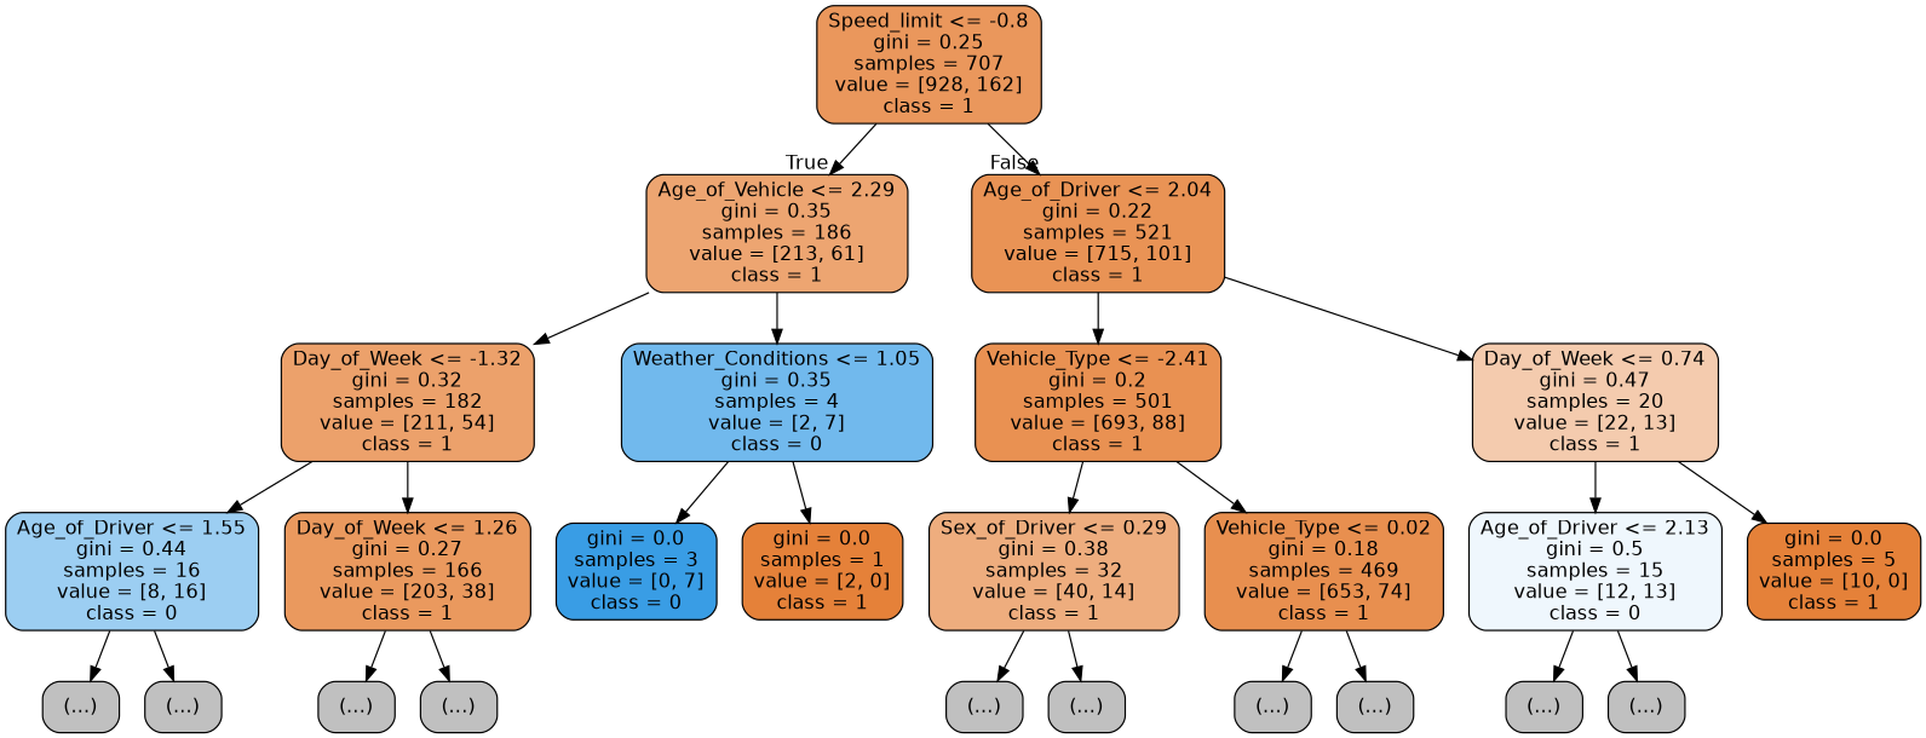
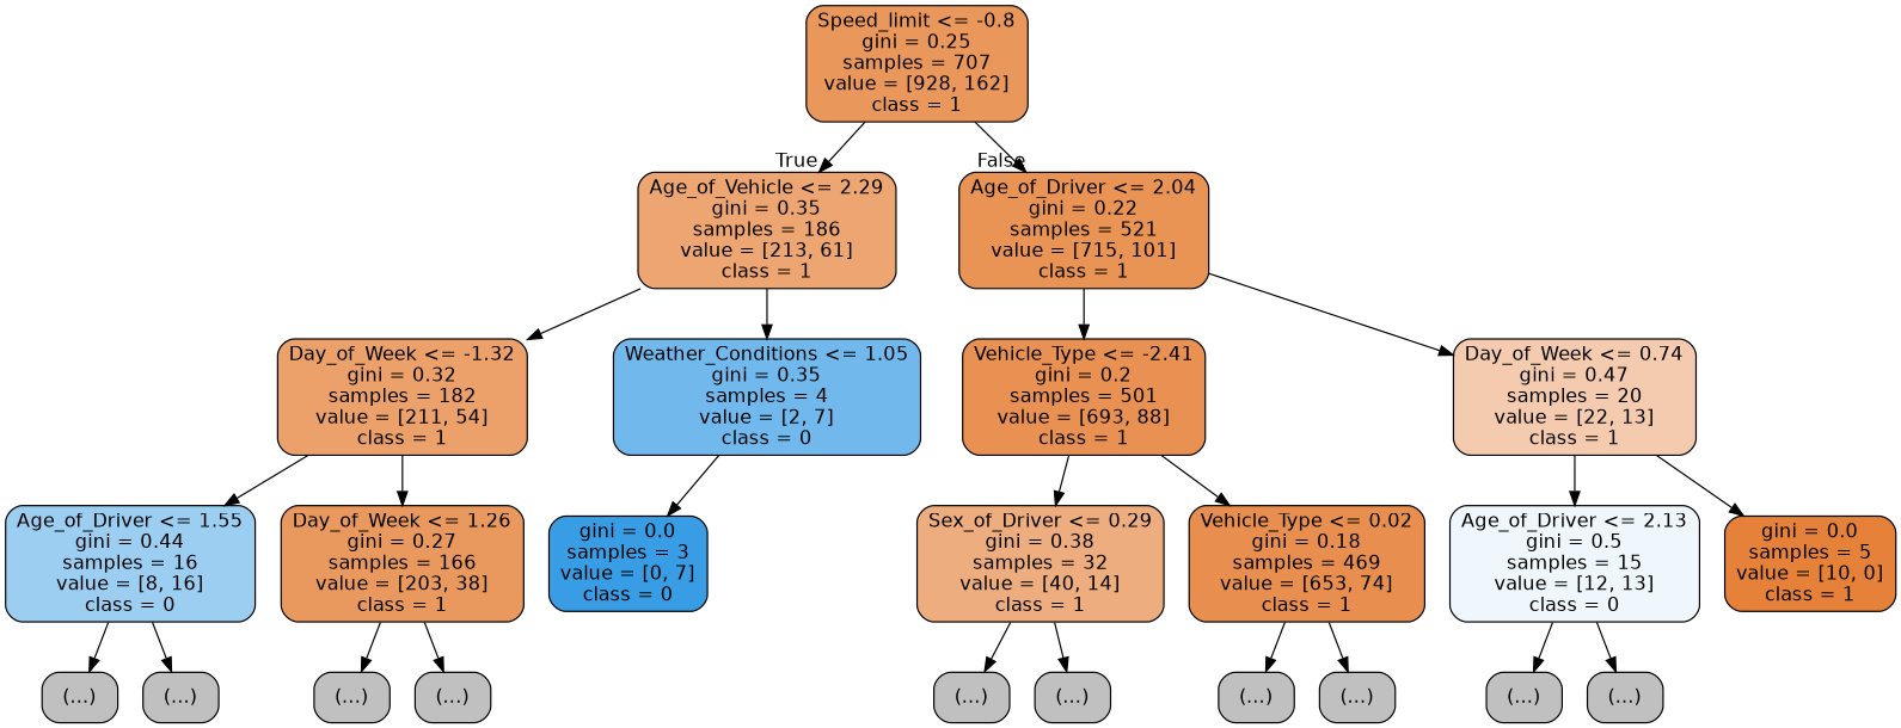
  digraph {
    node [color=black fillcolor="#C0C0C0" fontname=helvetica shape=box style="filled, rounded"]
    edge [fontname=helvetica]
    n1 [fillcolor="#e58139d2" label="Speed_limit <= -0.8\ngini = 0.25\nsamples = 707\nvalue = [928, 162]\nclass = 1"]
    n2 [fillcolor="#e58139b6" label="Age_of_Vehicle <= 2.29\ngini = 0.35\nsamples = 186\nvalue = [213, 61]\nclass = 1"]
    n3 [fillcolor="#e58139db" label="Age_of_Driver <= 2.04\ngini = 0.22\nsamples = 521\nvalue = [715, 101]\nclass = 1"]
    n4 [fillcolor="#e58139be" label="Day_of_Week <= -1.32\ngini = 0.32\nsamples = 182\nvalue = [211, 54]\nclass = 1"]
    n5 [fillcolor="#399de5b6" label="Weather_Conditions <= 1.05\ngini = 0.35\nsamples = 4\nvalue = [2, 7]\nclass = 0"]
    n6 [fillcolor="#399de57f" label="Age_of_Driver <= 1.55\ngini = 0.44\nsamples = 16\nvalue = [8, 16]\nclass = 0"]
    n7 [fillcolor="#e58139cf" label="Day_of_Week <= 1.26\ngini = 0.27\nsamples = 166\nvalue = [203, 38]\nclass = 1"]
    n8 [label="(...)"]
    n9 [label="(...)"]
    n10 [label="(...)"]
    n11 [label="(...)"]
    n12 [fillcolor="#399de5ff" label="gini = 0.0\nsamples = 3\nvalue = [0, 7]\nclass = 0"]
-   n13 [fillcolor="#e58139ff" label="gini = 0.0\nsamples = 1\nvalue = [2, 0]\nclass = 1"]
    n14 [fillcolor="#e58139df" label="Vehicle_Type <= -2.41\ngini = 0.2\nsamples = 501\nvalue = [693, 88]\nclass = 1"]
    n15 [fillcolor="#e5813968" label="Day_of_Week <= 0.74\ngini = 0.47\nsamples = 20\nvalue = [22, 13]\nclass = 1"]
    n16 [fillcolor="#e58139a6" label="Sex_of_Driver <= 0.29\ngini = 0.38\nsamples = 32\nvalue = [40, 14]\nclass = 1"]
    n17 [fillcolor="#e58139e2" label="Vehicle_Type <= 0.02\ngini = 0.18\nsamples = 469\nvalue = [653, 74]\nclass = 1"]
    n18 [label="(...)"]
    n19 [label="(...)"]
    n20 [label="(...)"]
    n21 [label="(...)"]
    n22 [fillcolor="#399de514" label="Age_of_Driver <= 2.13\ngini = 0.5\nsamples = 15\nvalue = [12, 13]\nclass = 0"]
    n23 [fillcolor="#e58139ff" label="gini = 0.0\nsamples = 5\nvalue = [10, 0]\nclass = 1"]
    n24 [label="(...)"]
    n25 [label="(...)"]
    n1 -> n2 [headlabel=True labelangle=45 labeldistance=2.5]
    n1 -> n3 [headlabel=False labelangle=-45 labeldistance=2.5]
    n2 -> n4
    n2 -> n5
    n3 -> n14
    n3 -> n15
    n4 -> n6
    n4 -> n7
    n5 -> n12
-   n5 -> n13
    n6 -> n8
    n6 -> n9
    n7 -> n10
    n7 -> n11
    n14 -> n16
    n14 -> n17
    n15 -> n22
    n15 -> n23
    n16 -> n18
    n16 -> n19
    n17 -> n20
    n17 -> n21
    n22 -> n24
    n22 -> n25
  }
